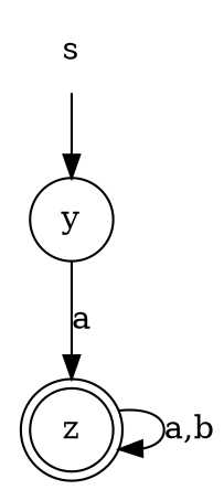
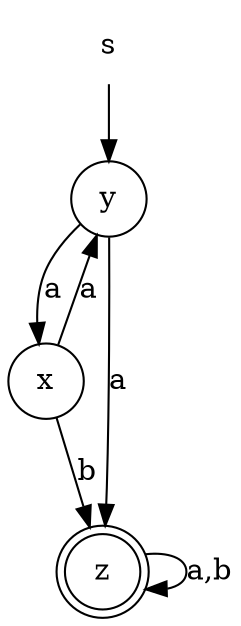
  digraph {
    rankdir=TB
    node [shape=circle]
    s [shape=none]
    n2 [label=y]
+   n3 [label=x]
    n4 [label=z shape=doublecircle]
    s -> n2
+   n2 -> n3 [label=a]
    n2 -> n4 [label=a]
+   n3 -> n2 [label=a]
+   n3 -> n4 [label=b]
    n4 -> n4 [label="a,b"]
  }
